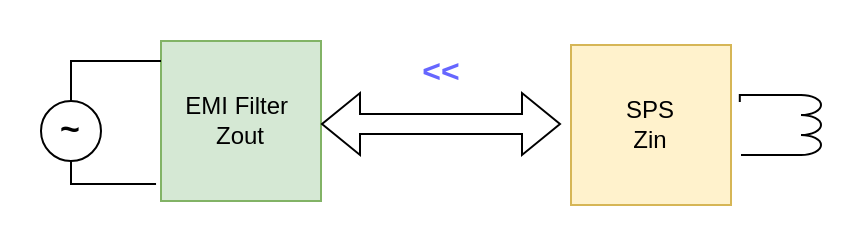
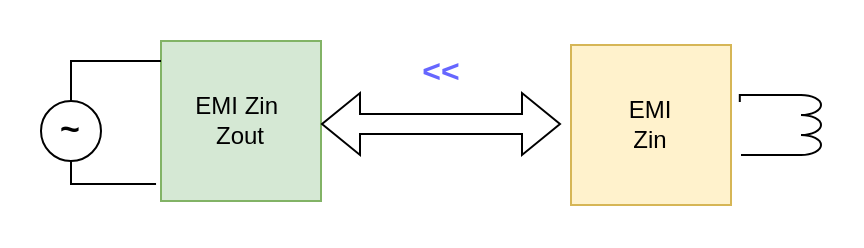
  <mxCell id="0" />
  <mxCell id="1" parent="0" />
- <mxCell id="2" value="EMI Filter&amp;nbsp;&lt;div&gt;Zout&lt;/div&gt;" style="whiteSpace=wrap;html=1;aspect=fixed;fillColor=#d5e8d4;strokeColor=#82b366;" vertex="1" parent="1"><mxGeometry x="80" y="20" width="80" height="80" as="geometry" /></mxCell>
- <mxCell id="3" value="&lt;div&gt;SPS&lt;/div&gt;&lt;div&gt;Zin&lt;/div&gt;" style="whiteSpace=wrap;html=1;aspect=fixed;fillColor=#fff2cc;strokeColor=#d6b656;" vertex="1" parent="1"><mxGeometry x="285" y="22" width="80" height="80" as="geometry" /></mxCell>
+ <mxCell id="2" value="EMI Zin&amp;nbsp;&lt;div&gt;Zout&lt;/div&gt;" style="whiteSpace=wrap;html=1;aspect=fixed;fillColor=#d5e8d4;strokeColor=#82b366;" vertex="1" parent="1"><mxGeometry x="80" y="20" width="80" height="80" as="geometry" /></mxCell>
+ <mxCell id="3" value="&lt;div&gt;EMI&lt;/div&gt;&lt;div&gt;Zin&lt;/div&gt;" style="whiteSpace=wrap;html=1;aspect=fixed;fillColor=#fff2cc;strokeColor=#d6b656;" vertex="1" parent="1"><mxGeometry x="285" y="22" width="80" height="80" as="geometry" /></mxCell>
  <mxCell id="4" value="" style="shape=flexArrow;endArrow=classic;startArrow=classic;html=1;rounded=0;" edge="1" parent="1"><mxGeometry width="100" height="100" relative="1" as="geometry"><mxPoint x="160" y="61.5" as="sourcePoint" /><mxPoint x="280" y="61.5" as="targetPoint" /></mxGeometry></mxCell>
  <mxCell id="5" value="&lt;b&gt;&lt;font color=&quot;#6666ff&quot; style=&quot;font-size: 16px;&quot;&gt;&amp;lt;&amp;lt;&lt;/font&gt;&lt;/b&gt;" style="text;html=1;align=center;verticalAlign=middle;resizable=0;points=[];autosize=1;strokeColor=none;fillColor=none;" vertex="1" parent="1"><mxGeometry x="200" y="20" width="40" height="30" as="geometry" /></mxCell>
  <mxCell id="6" style="edgeStyle=orthogonalEdgeStyle;rounded=0;orthogonalLoop=1;jettySize=auto;html=1;exitX=1;exitY=1;exitDx=0;exitDy=0;exitPerimeter=0;endArrow=none;endFill=0;" edge="1" parent="1" source="7"><mxGeometry relative="1" as="geometry"><mxPoint x="370" y="77.103" as="targetPoint" /></mxGeometry></mxCell>
  <mxCell id="7" value="" style="verticalLabelPosition=bottom;shadow=0;dashed=0;align=center;html=1;verticalAlign=top;shape=mxgraph.electrical.rot_mech.field;pointerEvents=1;direction=south;" vertex="1" parent="1"><mxGeometry x="400" y="47" width="10" height="30" as="geometry" /></mxCell>
  <mxCell id="8" style="edgeStyle=orthogonalEdgeStyle;rounded=0;orthogonalLoop=1;jettySize=auto;html=1;exitX=0.5;exitY=0;exitDx=0;exitDy=0;endArrow=none;endFill=0;entryX=0;entryY=0.125;entryDx=0;entryDy=0;entryPerimeter=0;" edge="1" parent="1" source="10" target="2"><mxGeometry relative="1" as="geometry"><mxPoint x="35.31" y="32" as="targetPoint" /></mxGeometry></mxCell>
  <mxCell id="9" style="edgeStyle=orthogonalEdgeStyle;rounded=0;orthogonalLoop=1;jettySize=auto;html=1;exitX=0.5;exitY=1;exitDx=0;exitDy=0;endArrow=none;endFill=0;entryX=-0.031;entryY=0.894;entryDx=0;entryDy=0;entryPerimeter=0;" edge="1" parent="1" source="10" target="2"><mxGeometry relative="1" as="geometry"><mxPoint x="50" y="92" as="targetPoint" /><Array as="points"><mxPoint x="35" y="92" /><mxPoint x="78" y="92" /></Array></mxGeometry></mxCell>
  <mxCell id="10" value="&lt;b&gt;&lt;font style=&quot;font-size: 17px;&quot;&gt;~&lt;/font&gt;&lt;/b&gt;" style="ellipse;whiteSpace=wrap;html=1;aspect=fixed;" vertex="1" parent="1"><mxGeometry x="20" y="50" width="30" height="30" as="geometry" /></mxCell>
  <mxCell id="11" style="edgeStyle=orthogonalEdgeStyle;rounded=0;orthogonalLoop=1;jettySize=auto;html=1;exitX=0;exitY=1;exitDx=0;exitDy=0;exitPerimeter=0;entryX=1.055;entryY=0.356;entryDx=0;entryDy=0;entryPerimeter=0;endArrow=none;endFill=0;" edge="1" parent="1" source="7" target="3"><mxGeometry relative="1" as="geometry" /></mxCell>
